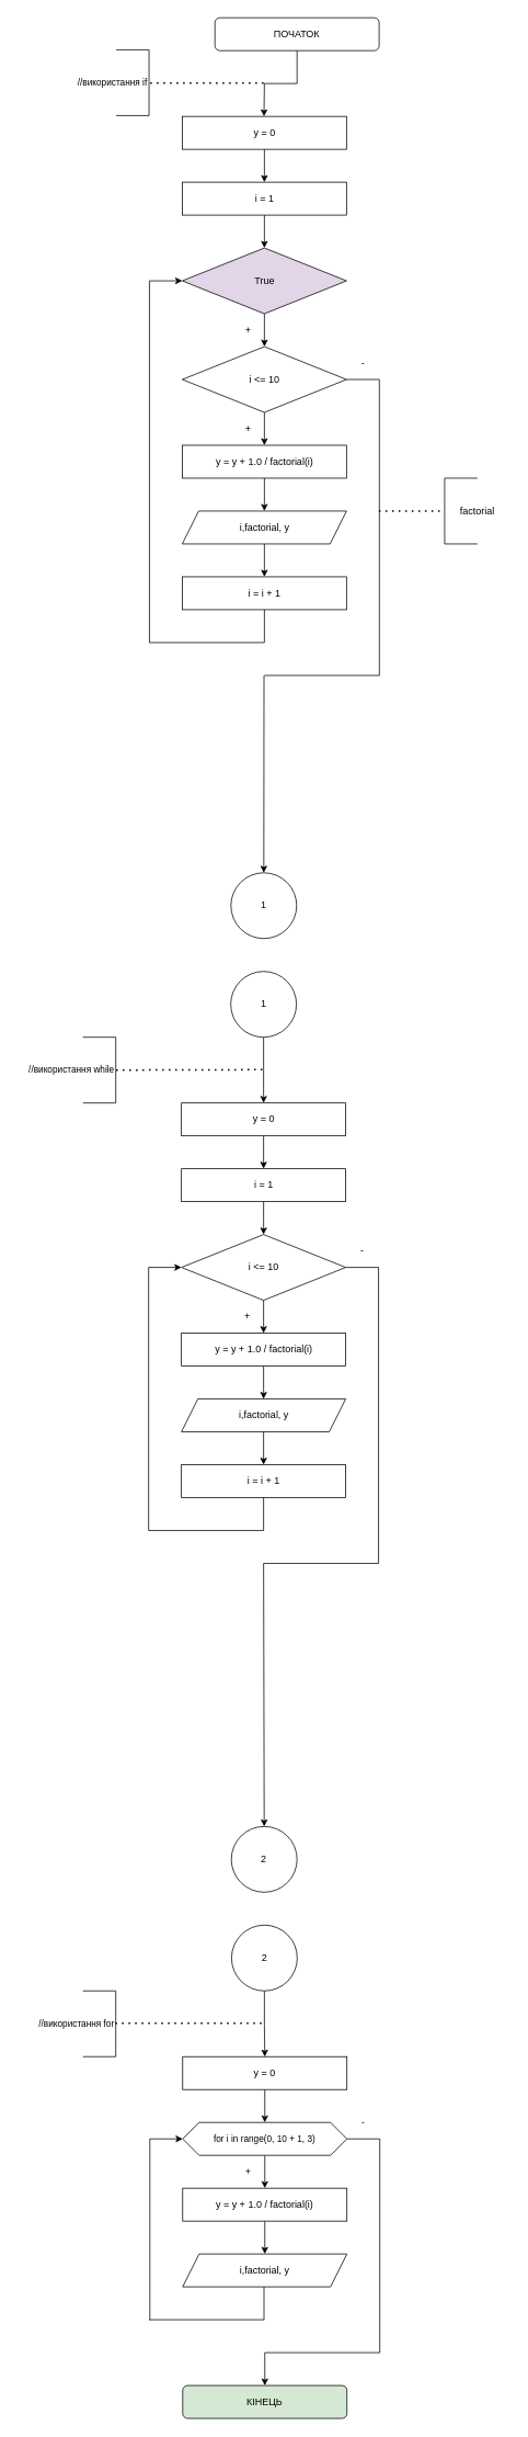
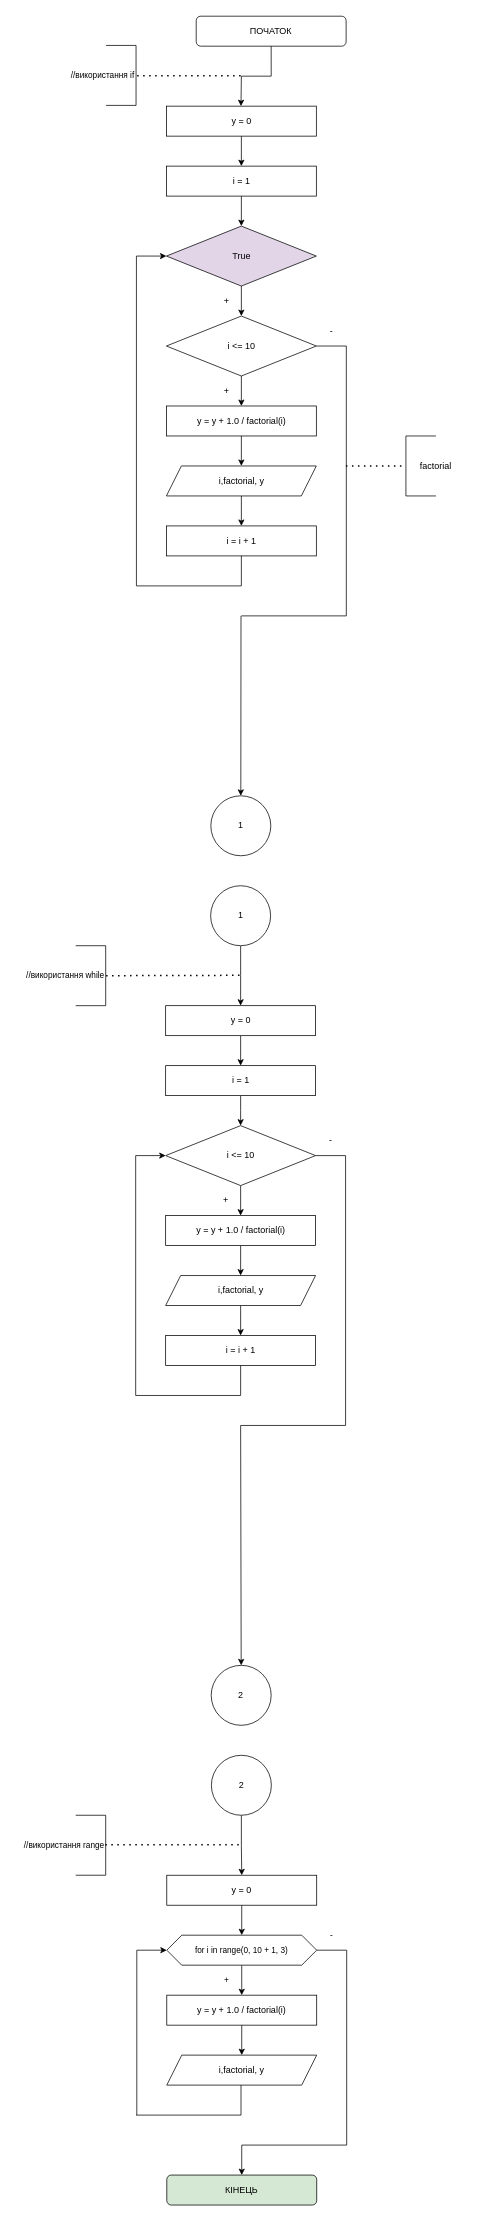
  <mxCell id="0" />
  <mxCell id="1" parent="0" />
  <mxCell id="2" value="ПОЧАТОК" style="rounded=1;whiteSpace=wrap;html=1;" parent="1" vertex="1"><mxGeometry x="261.25" y="20" width="200" height="40" as="geometry" /></mxCell>
  <mxCell id="3" value="" style="edgeStyle=orthogonalEdgeStyle;rounded=0;orthogonalLoop=1;jettySize=auto;html=1;exitX=0.5;exitY=1;exitDx=0;exitDy=0;" parent="1" source="2" edge="1"><mxGeometry relative="1" as="geometry"><mxPoint x="321.25" y="190" as="sourcePoint" /><mxPoint x="321" y="140" as="targetPoint" /></mxGeometry></mxCell>
  <mxCell id="4" value="" style="edgeStyle=orthogonalEdgeStyle;rounded=0;orthogonalLoop=1;jettySize=auto;html=1;" parent="1" source="5" target="7" edge="1"><mxGeometry relative="1" as="geometry" /></mxCell>
  <mxCell id="5" value="y = 0" style="rounded=0;whiteSpace=wrap;html=1;" parent="1" vertex="1"><mxGeometry x="221.5" y="140" width="200" height="40" as="geometry" /></mxCell>
  <mxCell id="6" value="" style="edgeStyle=orthogonalEdgeStyle;rounded=0;orthogonalLoop=1;jettySize=auto;html=1;" parent="1" source="7" target="9" edge="1"><mxGeometry relative="1" as="geometry" /></mxCell>
  <mxCell id="7" value="i = 1" style="rounded=0;whiteSpace=wrap;html=1;" parent="1" vertex="1"><mxGeometry x="221.5" y="220" width="200" height="40" as="geometry" /></mxCell>
  <mxCell id="8" value="" style="edgeStyle=orthogonalEdgeStyle;rounded=0;orthogonalLoop=1;jettySize=auto;html=1;" parent="1" source="9" target="11" edge="1"><mxGeometry relative="1" as="geometry" /></mxCell>
  <mxCell id="9" value="True" style="rhombus;whiteSpace=wrap;html=1;fillColor=#e1d5e7;" parent="1" vertex="1"><mxGeometry x="221.5" y="300" width="200" height="80" as="geometry" /></mxCell>
  <mxCell id="10" value="" style="edgeStyle=orthogonalEdgeStyle;rounded=0;orthogonalLoop=1;jettySize=auto;html=1;" parent="1" source="11" target="13" edge="1"><mxGeometry relative="1" as="geometry" /></mxCell>
  <mxCell id="11" value="i &amp;lt;= 10" style="rhombus;whiteSpace=wrap;html=1;" parent="1" vertex="1"><mxGeometry x="221.5" y="420" width="200" height="80" as="geometry" /></mxCell>
  <mxCell id="12" value="" style="edgeStyle=orthogonalEdgeStyle;rounded=0;orthogonalLoop=1;jettySize=auto;html=1;" parent="1" source="13" target="15" edge="1"><mxGeometry relative="1" as="geometry" /></mxCell>
  <mxCell id="13" value="y = y + 1.0 / factorial(i)" style="rounded=0;whiteSpace=wrap;html=1;" parent="1" vertex="1"><mxGeometry x="221.5" y="540" width="200" height="40" as="geometry" /></mxCell>
  <mxCell id="14" value="" style="edgeStyle=orthogonalEdgeStyle;rounded=0;orthogonalLoop=1;jettySize=auto;html=1;" parent="1" source="15" target="16" edge="1"><mxGeometry relative="1" as="geometry" /></mxCell>
  <mxCell id="15" value="i,factorial,&amp;nbsp;y" style="shape=parallelogram;perimeter=parallelogramPerimeter;whiteSpace=wrap;html=1;fixedSize=1;" parent="1" vertex="1"><mxGeometry x="221.5" y="620" width="200" height="40" as="geometry" /></mxCell>
  <mxCell id="16" value="i = i + 1" style="rounded=0;whiteSpace=wrap;html=1;" parent="1" vertex="1"><mxGeometry x="221.5" y="700" width="200" height="40" as="geometry" /></mxCell>
  <mxCell id="17" value="" style="endArrow=none;html=1;rounded=0;entryX=0.5;entryY=1;entryDx=0;entryDy=0;" parent="1" target="16" edge="1"><mxGeometry width="50" height="50" relative="1" as="geometry"><mxPoint x="321.5" y="780" as="sourcePoint" /><mxPoint x="311.5" y="780" as="targetPoint" /></mxGeometry></mxCell>
  <mxCell id="18" value="" style="endArrow=none;html=1;rounded=0;" parent="1" edge="1"><mxGeometry width="50" height="50" relative="1" as="geometry"><mxPoint x="181.5" y="780" as="sourcePoint" /><mxPoint x="321.5" y="780" as="targetPoint" /></mxGeometry></mxCell>
  <mxCell id="19" value="" style="endArrow=none;html=1;rounded=0;" parent="1" edge="1"><mxGeometry width="50" height="50" relative="1" as="geometry"><mxPoint x="181.5" y="780" as="sourcePoint" /><mxPoint x="181.5" y="340" as="targetPoint" /></mxGeometry></mxCell>
  <mxCell id="20" value="" style="endArrow=classic;html=1;rounded=0;" parent="1" edge="1"><mxGeometry width="50" height="50" relative="1" as="geometry"><mxPoint x="181.5" y="340" as="sourcePoint" /><mxPoint x="221.5" y="340" as="targetPoint" /></mxGeometry></mxCell>
  <mxCell id="21" value="" style="endArrow=none;html=1;rounded=0;exitX=1;exitY=0.5;exitDx=0;exitDy=0;" parent="1" source="11" edge="1"><mxGeometry width="50" height="50" relative="1" as="geometry"><mxPoint x="451.5" y="470" as="sourcePoint" /><mxPoint x="461.5" y="460" as="targetPoint" /></mxGeometry></mxCell>
  <mxCell id="22" value="" style="endArrow=none;html=1;rounded=0;" parent="1" edge="1"><mxGeometry width="50" height="50" relative="1" as="geometry"><mxPoint x="461.5" y="460" as="sourcePoint" /><mxPoint x="461.5" y="820" as="targetPoint" /></mxGeometry></mxCell>
  <mxCell id="23" value="" style="endArrow=none;html=1;rounded=0;" parent="1" edge="1"><mxGeometry width="50" height="50" relative="1" as="geometry"><mxPoint x="321.5" y="820" as="sourcePoint" /><mxPoint x="461.5" y="820" as="targetPoint" /></mxGeometry></mxCell>
  <mxCell id="24" value="" style="endArrow=classic;html=1;rounded=0;entryX=0.5;entryY=0;entryDx=0;entryDy=0;" parent="1" target="28" edge="1"><mxGeometry width="50" height="50" relative="1" as="geometry"><mxPoint x="321" y="820" as="sourcePoint" /><mxPoint x="320.75" y="1020" as="targetPoint" /></mxGeometry></mxCell>
  <mxCell id="25" value="+" style="text;html=1;strokeColor=none;fillColor=none;align=center;verticalAlign=middle;whiteSpace=wrap;rounded=0;" parent="1" vertex="1"><mxGeometry x="281.5" y="380" width="40" height="40" as="geometry" /></mxCell>
  <mxCell id="26" value="+" style="text;html=1;strokeColor=none;fillColor=none;align=center;verticalAlign=middle;whiteSpace=wrap;rounded=0;" parent="1" vertex="1"><mxGeometry x="281.5" y="500" width="40" height="40" as="geometry" /></mxCell>
  <mxCell id="27" value="-" style="text;html=1;strokeColor=none;fillColor=none;align=center;verticalAlign=middle;whiteSpace=wrap;rounded=0;" parent="1" vertex="1"><mxGeometry x="421.5" y="420" width="40" height="40" as="geometry" /></mxCell>
  <mxCell id="28" value="1" style="ellipse;whiteSpace=wrap;html=1;aspect=fixed;" parent="1" vertex="1"><mxGeometry x="280.75" y="1060" width="80" height="80" as="geometry" /></mxCell>
  <mxCell id="29" value="" style="edgeStyle=orthogonalEdgeStyle;rounded=0;orthogonalLoop=1;jettySize=auto;html=1;" parent="1" source="30" edge="1"><mxGeometry relative="1" as="geometry"><mxPoint x="320.5" y="1340" as="targetPoint" /></mxGeometry></mxCell>
  <mxCell id="30" value="1" style="ellipse;whiteSpace=wrap;html=1;aspect=fixed;" parent="1" vertex="1"><mxGeometry x="280.5" y="1180" width="80" height="80" as="geometry" /></mxCell>
  <mxCell id="31" value="" style="edgeStyle=orthogonalEdgeStyle;rounded=0;orthogonalLoop=1;jettySize=auto;html=1;" parent="1" source="32" target="34" edge="1"><mxGeometry relative="1" as="geometry" /></mxCell>
  <mxCell id="32" value="i &amp;lt;= 10" style="rhombus;whiteSpace=wrap;html=1;" parent="1" vertex="1"><mxGeometry x="220.5" y="1500" width="200" height="80" as="geometry" /></mxCell>
  <mxCell id="33" value="" style="edgeStyle=orthogonalEdgeStyle;rounded=0;orthogonalLoop=1;jettySize=auto;html=1;" parent="1" source="34" target="36" edge="1"><mxGeometry relative="1" as="geometry" /></mxCell>
  <mxCell id="34" value="y = y + 1.0 / factorial(i)" style="rounded=0;whiteSpace=wrap;html=1;" parent="1" vertex="1"><mxGeometry x="220.5" y="1620" width="200" height="40" as="geometry" /></mxCell>
  <mxCell id="35" value="" style="edgeStyle=orthogonalEdgeStyle;rounded=0;orthogonalLoop=1;jettySize=auto;html=1;" parent="1" source="36" target="37" edge="1"><mxGeometry relative="1" as="geometry" /></mxCell>
  <mxCell id="36" value="i,factorial,&amp;nbsp;y" style="shape=parallelogram;perimeter=parallelogramPerimeter;whiteSpace=wrap;html=1;fixedSize=1;" parent="1" vertex="1"><mxGeometry x="220.5" y="1700" width="200" height="40" as="geometry" /></mxCell>
  <mxCell id="37" value="i = i + 1" style="rounded=0;whiteSpace=wrap;html=1;" parent="1" vertex="1"><mxGeometry x="220.5" y="1780" width="200" height="40" as="geometry" /></mxCell>
  <mxCell id="38" value="" style="endArrow=none;html=1;rounded=0;" parent="1" target="37" edge="1"><mxGeometry width="50" height="50" relative="1" as="geometry"><mxPoint x="320.5" y="1860" as="sourcePoint" /><mxPoint x="350.5" y="1890" as="targetPoint" /></mxGeometry></mxCell>
  <mxCell id="39" value="" style="endArrow=none;html=1;rounded=0;" parent="1" edge="1"><mxGeometry width="50" height="50" relative="1" as="geometry"><mxPoint x="180.5" y="1860" as="sourcePoint" /><mxPoint x="320.5" y="1860" as="targetPoint" /></mxGeometry></mxCell>
  <mxCell id="40" value="" style="endArrow=none;html=1;rounded=0;" parent="1" edge="1"><mxGeometry width="50" height="50" relative="1" as="geometry"><mxPoint x="180.5" y="1860" as="sourcePoint" /><mxPoint x="180.5" y="1540" as="targetPoint" /></mxGeometry></mxCell>
  <mxCell id="41" value="" style="endArrow=classic;html=1;rounded=0;entryX=0;entryY=0.5;entryDx=0;entryDy=0;" parent="1" target="32" edge="1"><mxGeometry width="50" height="50" relative="1" as="geometry"><mxPoint x="180.5" y="1540" as="sourcePoint" /><mxPoint x="190.5" y="1470" as="targetPoint" /></mxGeometry></mxCell>
  <mxCell id="42" value="" style="endArrow=none;html=1;rounded=0;exitX=1;exitY=0.5;exitDx=0;exitDy=0;" parent="1" source="32" edge="1"><mxGeometry width="50" height="50" relative="1" as="geometry"><mxPoint x="440.5" y="1550" as="sourcePoint" /><mxPoint x="460.5" y="1540" as="targetPoint" /></mxGeometry></mxCell>
  <mxCell id="43" value="" style="endArrow=none;html=1;rounded=0;" parent="1" edge="1"><mxGeometry width="50" height="50" relative="1" as="geometry"><mxPoint x="460.5" y="1900" as="sourcePoint" /><mxPoint x="460.5" y="1540" as="targetPoint" /></mxGeometry></mxCell>
  <mxCell id="44" value="" style="endArrow=none;html=1;rounded=0;" parent="1" edge="1"><mxGeometry width="50" height="50" relative="1" as="geometry"><mxPoint x="320.5" y="1900" as="sourcePoint" /><mxPoint x="460.5" y="1900" as="targetPoint" /></mxGeometry></mxCell>
  <mxCell id="45" value="" style="endArrow=classic;html=1;rounded=0;entryX=0.5;entryY=0;entryDx=0;entryDy=0;" parent="1" target="53" edge="1"><mxGeometry width="50" height="50" relative="1" as="geometry"><mxPoint x="320.5" y="1900" as="sourcePoint" /><mxPoint x="320.5" y="1980" as="targetPoint" /></mxGeometry></mxCell>
  <mxCell id="46" value="" style="edgeStyle=orthogonalEdgeStyle;rounded=0;orthogonalLoop=1;jettySize=auto;html=1;" parent="1" source="47" target="49" edge="1"><mxGeometry relative="1" as="geometry" /></mxCell>
  <mxCell id="47" value="y = 0" style="rounded=0;whiteSpace=wrap;html=1;" parent="1" vertex="1"><mxGeometry x="222" y="2500" width="200" height="40" as="geometry" /></mxCell>
  <mxCell id="48" value="" style="edgeStyle=orthogonalEdgeStyle;rounded=0;orthogonalLoop=1;jettySize=auto;html=1;fontSize=11;" parent="1" source="49" target="51" edge="1"><mxGeometry relative="1" as="geometry" /></mxCell>
  <mxCell id="49" value="&lt;font style=&quot;font-size: 11px&quot;&gt;for i in range(0, 10 + 1, 3)&lt;/font&gt;" style="shape=hexagon;perimeter=hexagonPerimeter2;whiteSpace=wrap;html=1;fixedSize=1;" parent="1" vertex="1"><mxGeometry x="222" y="2580" width="200" height="40" as="geometry" /></mxCell>
  <mxCell id="50" value="" style="edgeStyle=orthogonalEdgeStyle;rounded=0;orthogonalLoop=1;jettySize=auto;html=1;fontSize=11;" parent="1" source="51" target="52" edge="1"><mxGeometry relative="1" as="geometry" /></mxCell>
  <mxCell id="51" value="y = y + 1.0 / factorial(i)" style="rounded=0;whiteSpace=wrap;html=1;" parent="1" vertex="1"><mxGeometry x="222" y="2660" width="200" height="40" as="geometry" /></mxCell>
  <mxCell id="52" value="i,factorial,&amp;nbsp;y" style="shape=parallelogram;perimeter=parallelogramPerimeter;whiteSpace=wrap;html=1;fixedSize=1;" parent="1" vertex="1"><mxGeometry x="222" y="2740" width="200" height="40" as="geometry" /></mxCell>
  <mxCell id="53" value="2" style="ellipse;whiteSpace=wrap;html=1;aspect=fixed;" parent="1" vertex="1"><mxGeometry x="281.25" y="2220" width="80" height="80" as="geometry" /></mxCell>
  <mxCell id="54" value="" style="edgeStyle=orthogonalEdgeStyle;rounded=0;orthogonalLoop=1;jettySize=auto;html=1;" parent="1" source="55" target="47" edge="1"><mxGeometry relative="1" as="geometry" /></mxCell>
  <mxCell id="55" value="2" style="ellipse;whiteSpace=wrap;html=1;aspect=fixed;" parent="1" vertex="1"><mxGeometry x="281.5" y="2340" width="80" height="80" as="geometry" /></mxCell>
  <mxCell id="56" value="" style="endArrow=none;html=1;rounded=0;fontSize=11;" parent="1" edge="1"><mxGeometry width="50" height="50" relative="1" as="geometry"><mxPoint x="181" y="2820" as="sourcePoint" /><mxPoint x="321" y="2820" as="targetPoint" /></mxGeometry></mxCell>
  <mxCell id="57" value="" style="endArrow=none;html=1;rounded=0;fontSize=11;entryX=0.5;entryY=1;entryDx=0;entryDy=0;" parent="1" edge="1"><mxGeometry width="50" height="50" relative="1" as="geometry"><mxPoint x="321" y="2820" as="sourcePoint" /><mxPoint x="321" y="2780" as="targetPoint" /></mxGeometry></mxCell>
  <mxCell id="58" value="" style="endArrow=none;html=1;rounded=0;fontSize=11;" parent="1" edge="1"><mxGeometry width="50" height="50" relative="1" as="geometry"><mxPoint x="182" y="2820" as="sourcePoint" /><mxPoint x="182" y="2600" as="targetPoint" /></mxGeometry></mxCell>
  <mxCell id="59" value="" style="endArrow=classic;html=1;rounded=0;fontSize=11;entryX=0;entryY=0.5;entryDx=0;entryDy=0;" parent="1" target="49" edge="1"><mxGeometry width="50" height="50" relative="1" as="geometry"><mxPoint x="182" y="2600" as="sourcePoint" /><mxPoint x="202" y="2550" as="targetPoint" /></mxGeometry></mxCell>
  <mxCell id="60" value="" style="endArrow=none;html=1;rounded=0;fontSize=11;exitX=1;exitY=0.5;exitDx=0;exitDy=0;" parent="1" source="49" edge="1"><mxGeometry width="50" height="50" relative="1" as="geometry"><mxPoint x="452" y="2630" as="sourcePoint" /><mxPoint x="462" y="2600" as="targetPoint" /></mxGeometry></mxCell>
  <mxCell id="61" value="" style="endArrow=none;html=1;rounded=0;fontSize=11;" parent="1" edge="1"><mxGeometry width="50" height="50" relative="1" as="geometry"><mxPoint x="462" y="2600" as="sourcePoint" /><mxPoint x="462" y="2860" as="targetPoint" /></mxGeometry></mxCell>
  <mxCell id="62" value="" style="endArrow=none;html=1;rounded=0;fontSize=11;" parent="1" edge="1"><mxGeometry width="50" height="50" relative="1" as="geometry"><mxPoint x="322" y="2860" as="sourcePoint" /><mxPoint x="462" y="2860" as="targetPoint" /></mxGeometry></mxCell>
  <mxCell id="63" value="" style="endArrow=classic;html=1;rounded=0;fontSize=11;" parent="1" edge="1"><mxGeometry width="50" height="50" relative="1" as="geometry"><mxPoint x="322" y="2860" as="sourcePoint" /><mxPoint x="322" y="2900" as="targetPoint" /></mxGeometry></mxCell>
  <mxCell id="64" value="+" style="text;html=1;strokeColor=none;fillColor=none;align=center;verticalAlign=middle;whiteSpace=wrap;rounded=0;fontSize=11;" parent="1" vertex="1"><mxGeometry x="282" y="2620" width="40" height="40" as="geometry" /></mxCell>
  <mxCell id="65" value="-" style="text;html=1;strokeColor=none;fillColor=none;align=center;verticalAlign=middle;whiteSpace=wrap;rounded=0;fontSize=11;" parent="1" vertex="1"><mxGeometry x="421.5" y="2560" width="40" height="40" as="geometry" /></mxCell>
  <mxCell id="66" value="КІНЕЦЬ" style="rounded=1;whiteSpace=wrap;html=1;fillColor=#d5e8d4;" parent="1" vertex="1"><mxGeometry x="222" y="2900" width="200" height="40" as="geometry" /></mxCell>
  <mxCell id="67" value="" style="endArrow=none;dashed=1;html=1;dashPattern=1 3;strokeWidth=2;rounded=0;fontSize=11;" parent="1" edge="1"><mxGeometry width="50" height="50" relative="1" as="geometry"><mxPoint x="140" y="2459.5" as="sourcePoint" /><mxPoint x="320" y="2459.5" as="targetPoint" /></mxGeometry></mxCell>
  <mxCell id="68" value="" style="endArrow=none;dashed=1;html=1;dashPattern=1 3;strokeWidth=2;rounded=0;fontSize=11;" parent="1" edge="1"><mxGeometry width="50" height="50" relative="1" as="geometry"><mxPoint x="182.5" y="99.5" as="sourcePoint" /><mxPoint x="322" y="99.5" as="targetPoint" /></mxGeometry></mxCell>
  <mxCell id="69" value="" style="endArrow=none;html=1;rounded=0;fontSize=11;" parent="1" edge="1"><mxGeometry width="50" height="50" relative="1" as="geometry"><mxPoint x="140.5" y="1340" as="sourcePoint" /><mxPoint x="140.5" y="1260" as="targetPoint" /></mxGeometry></mxCell>
  <mxCell id="70" value="" style="endArrow=none;html=1;rounded=0;fontSize=11;" parent="1" edge="1"><mxGeometry width="50" height="50" relative="1" as="geometry"><mxPoint x="100.5" y="1340" as="sourcePoint" /><mxPoint x="140.5" y="1340" as="targetPoint" /></mxGeometry></mxCell>
  <mxCell id="71" value="" style="endArrow=none;html=1;rounded=0;fontSize=11;" parent="1" edge="1"><mxGeometry width="50" height="50" relative="1" as="geometry"><mxPoint x="100.5" y="1260" as="sourcePoint" /><mxPoint x="140.5" y="1260" as="targetPoint" /></mxGeometry></mxCell>
  <mxCell id="72" value="&lt;span&gt;//використання while&lt;/span&gt;" style="text;html=1;strokeColor=none;fillColor=none;align=right;verticalAlign=middle;whiteSpace=wrap;rounded=0;fontSize=11;" parent="1" vertex="1"><mxGeometry x="20.5" y="1260" width="119.5" height="80" as="geometry" /></mxCell>
  <mxCell id="73" value="" style="endArrow=none;dashed=1;html=1;dashPattern=1 3;strokeWidth=2;rounded=0;fontSize=11;exitX=1;exitY=0.5;exitDx=0;exitDy=0;" parent="1" edge="1"><mxGeometry width="50" height="50" relative="1" as="geometry"><mxPoint x="141" y="1300" as="sourcePoint" /><mxPoint x="321" y="1299.5" as="targetPoint" /></mxGeometry></mxCell>
  <mxCell id="74" value="+" style="text;html=1;strokeColor=none;fillColor=none;align=center;verticalAlign=middle;whiteSpace=wrap;rounded=0;" parent="1" vertex="1"><mxGeometry x="280.5" y="1580" width="40" height="40" as="geometry" /></mxCell>
  <mxCell id="75" value="-" style="text;html=1;strokeColor=none;fillColor=none;align=center;verticalAlign=middle;whiteSpace=wrap;rounded=0;" parent="1" vertex="1"><mxGeometry x="420.5" y="1500" width="40" height="40" as="geometry" /></mxCell>
  <mxCell id="76" value="" style="edgeStyle=orthogonalEdgeStyle;rounded=0;orthogonalLoop=1;jettySize=auto;html=1;" parent="1" source="77" target="79" edge="1"><mxGeometry relative="1" as="geometry" /></mxCell>
  <mxCell id="77" value="y = 0" style="rounded=0;whiteSpace=wrap;html=1;" parent="1" vertex="1"><mxGeometry x="220.5" y="1340" width="200" height="40" as="geometry" /></mxCell>
  <mxCell id="78" value="" style="edgeStyle=orthogonalEdgeStyle;rounded=0;orthogonalLoop=1;jettySize=auto;html=1;" parent="1" source="79" edge="1"><mxGeometry relative="1" as="geometry"><mxPoint x="320.5" y="1500" as="targetPoint" /></mxGeometry></mxCell>
  <mxCell id="79" value="i = 1" style="rounded=0;whiteSpace=wrap;html=1;" parent="1" vertex="1"><mxGeometry x="220.5" y="1420" width="200" height="40" as="geometry" /></mxCell>
  <mxCell id="80" value="" style="endArrow=none;html=1;rounded=0;fontSize=11;" parent="1" edge="1"><mxGeometry width="50" height="50" relative="1" as="geometry"><mxPoint x="181" y="139" as="sourcePoint" /><mxPoint x="181" y="59" as="targetPoint" /></mxGeometry></mxCell>
  <mxCell id="81" value="" style="endArrow=none;html=1;rounded=0;fontSize=11;" parent="1" edge="1"><mxGeometry width="50" height="50" relative="1" as="geometry"><mxPoint x="141" y="139" as="sourcePoint" /><mxPoint x="181" y="139" as="targetPoint" /></mxGeometry></mxCell>
  <mxCell id="82" value="" style="endArrow=none;html=1;rounded=0;fontSize=11;" parent="1" edge="1"><mxGeometry width="50" height="50" relative="1" as="geometry"><mxPoint x="141" y="59" as="sourcePoint" /><mxPoint x="181" y="59" as="targetPoint" /></mxGeometry></mxCell>
  <mxCell id="83" value="&lt;span&gt;//використання if&lt;/span&gt;" style="text;html=1;strokeColor=none;fillColor=none;align=right;verticalAlign=middle;whiteSpace=wrap;rounded=0;fontSize=11;" parent="1" vertex="1"><mxGeometry x="61" y="59" width="119.5" height="80" as="geometry" /></mxCell>
  <mxCell id="84" value="" style="endArrow=none;html=1;rounded=0;fontSize=11;" parent="1" edge="1"><mxGeometry width="50" height="50" relative="1" as="geometry"><mxPoint x="140.5" y="2500" as="sourcePoint" /><mxPoint x="140.5" y="2420" as="targetPoint" /></mxGeometry></mxCell>
  <mxCell id="85" value="" style="endArrow=none;html=1;rounded=0;fontSize=11;" parent="1" edge="1"><mxGeometry width="50" height="50" relative="1" as="geometry"><mxPoint x="100.5" y="2500" as="sourcePoint" /><mxPoint x="140.5" y="2500" as="targetPoint" /></mxGeometry></mxCell>
  <mxCell id="86" value="" style="endArrow=none;html=1;rounded=0;fontSize=11;" parent="1" edge="1"><mxGeometry width="50" height="50" relative="1" as="geometry"><mxPoint x="100.5" y="2420" as="sourcePoint" /><mxPoint x="140.5" y="2420" as="targetPoint" /></mxGeometry></mxCell>
- <mxCell id="87" value="&lt;span&gt;//використання for&lt;/span&gt;" style="text;html=1;strokeColor=none;fillColor=none;align=right;verticalAlign=middle;whiteSpace=wrap;rounded=0;fontSize=11;" parent="1" vertex="1"><mxGeometry x="20.5" y="2420" width="119.5" height="80" as="geometry" /></mxCell>
+ <mxCell id="87" value="&lt;span&gt;//використання range&lt;/span&gt;" style="text;html=1;strokeColor=none;fillColor=none;align=right;verticalAlign=middle;whiteSpace=wrap;rounded=0;fontSize=11;" parent="1" vertex="1"><mxGeometry x="20.5" y="2420" width="119.5" height="80" as="geometry" /></mxCell>
  <mxCell id="88" value="" style="endArrow=none;dashed=1;html=1;dashPattern=1 3;strokeWidth=2;rounded=0;" edge="1" parent="1"><mxGeometry width="50" height="50" relative="1" as="geometry"><mxPoint x="461" y="620" as="sourcePoint" /><mxPoint x="541" y="620" as="targetPoint" /></mxGeometry></mxCell>
  <mxCell id="89" value="" style="endArrow=none;html=1;rounded=0;" edge="1" parent="1"><mxGeometry width="50" height="50" relative="1" as="geometry"><mxPoint x="541" y="660" as="sourcePoint" /><mxPoint x="541" y="580" as="targetPoint" /></mxGeometry></mxCell>
  <mxCell id="90" value="" style="endArrow=none;html=1;rounded=0;" edge="1" parent="1"><mxGeometry width="50" height="50" relative="1" as="geometry"><mxPoint x="541" y="580" as="sourcePoint" /><mxPoint x="581" y="580" as="targetPoint" /></mxGeometry></mxCell>
  <mxCell id="91" value="" style="endArrow=none;html=1;rounded=0;" edge="1" parent="1"><mxGeometry width="50" height="50" relative="1" as="geometry"><mxPoint x="541" y="660" as="sourcePoint" /><mxPoint x="581" y="660" as="targetPoint" /></mxGeometry></mxCell>
  <mxCell id="92" value="factorial" style="text;html=1;strokeColor=none;fillColor=none;align=center;verticalAlign=middle;whiteSpace=wrap;rounded=0;" vertex="1" parent="1"><mxGeometry x="541" y="580" width="80" height="80" as="geometry" /></mxCell>
